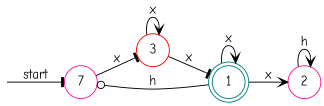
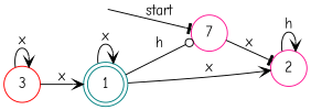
  digraph {
    fontname="Comic Neue"
    rankdir=LR
    node [fontname="Comic Neue" shape=circle color=deeppink]
    edge [arrowhead=vee fontname="Comic Neue"]
    __start [shape=point style=invis color=""]
    n2 [label=7]
    3 [color=red]
    1 [color=teal shape=doublecircle]
    2
    __start -> n2 [arrowhead=tee label=start]
-   n2 -> 3 [arrowhead=tee label=x]
+   n2 -> 2 [arrowhead=tee label=x]
    3 -> 3 [label=x]
-   3 -> 1 [arrowhead=tee label=x]
+   3 -> 1 [label=x]
    1 -> n2 [arrowhead=odot label=h]
    1 -> 1 [label=x]
    1 -> 2 [label=x]
    2 -> 2 [label=h]
  }
